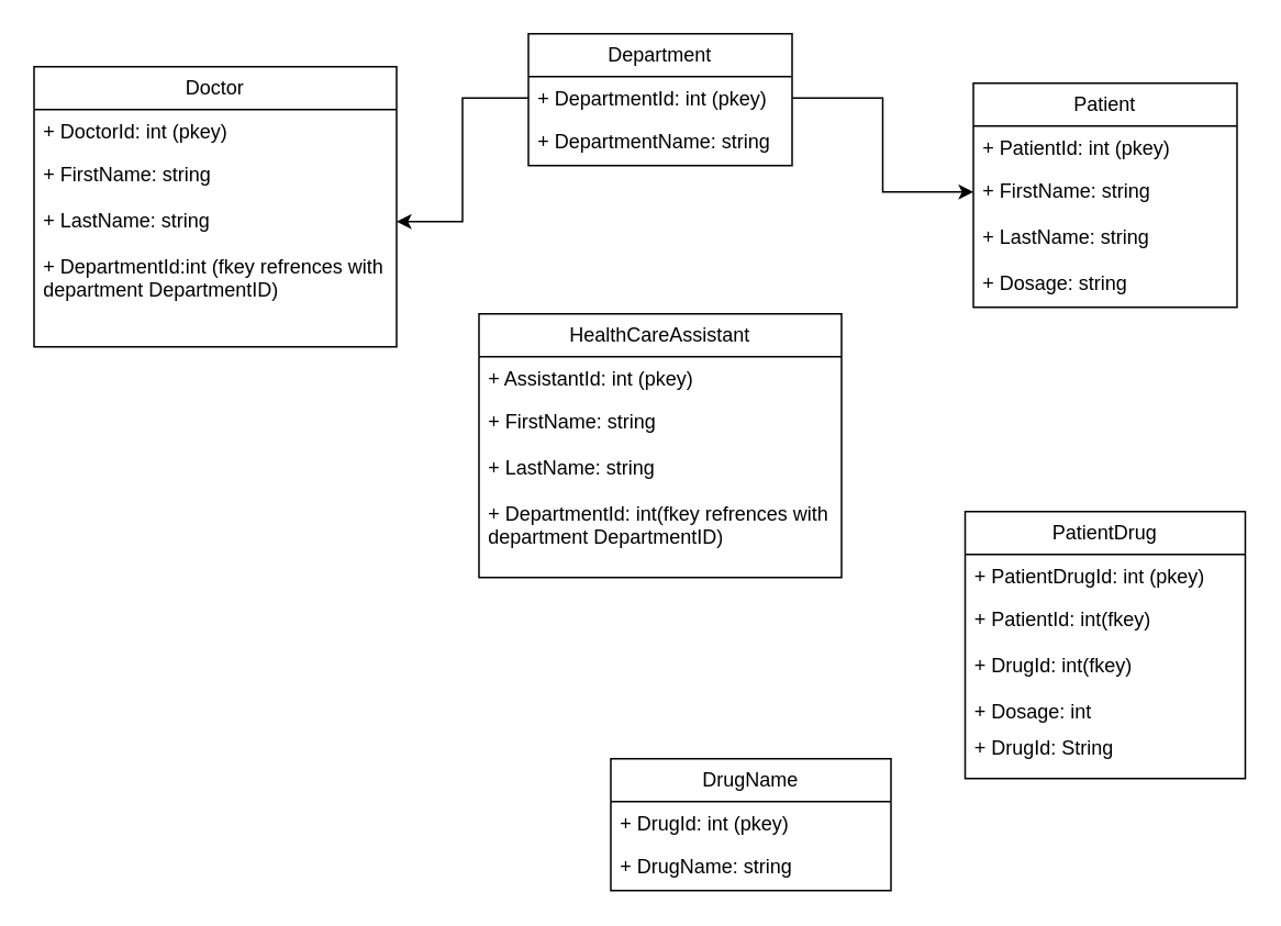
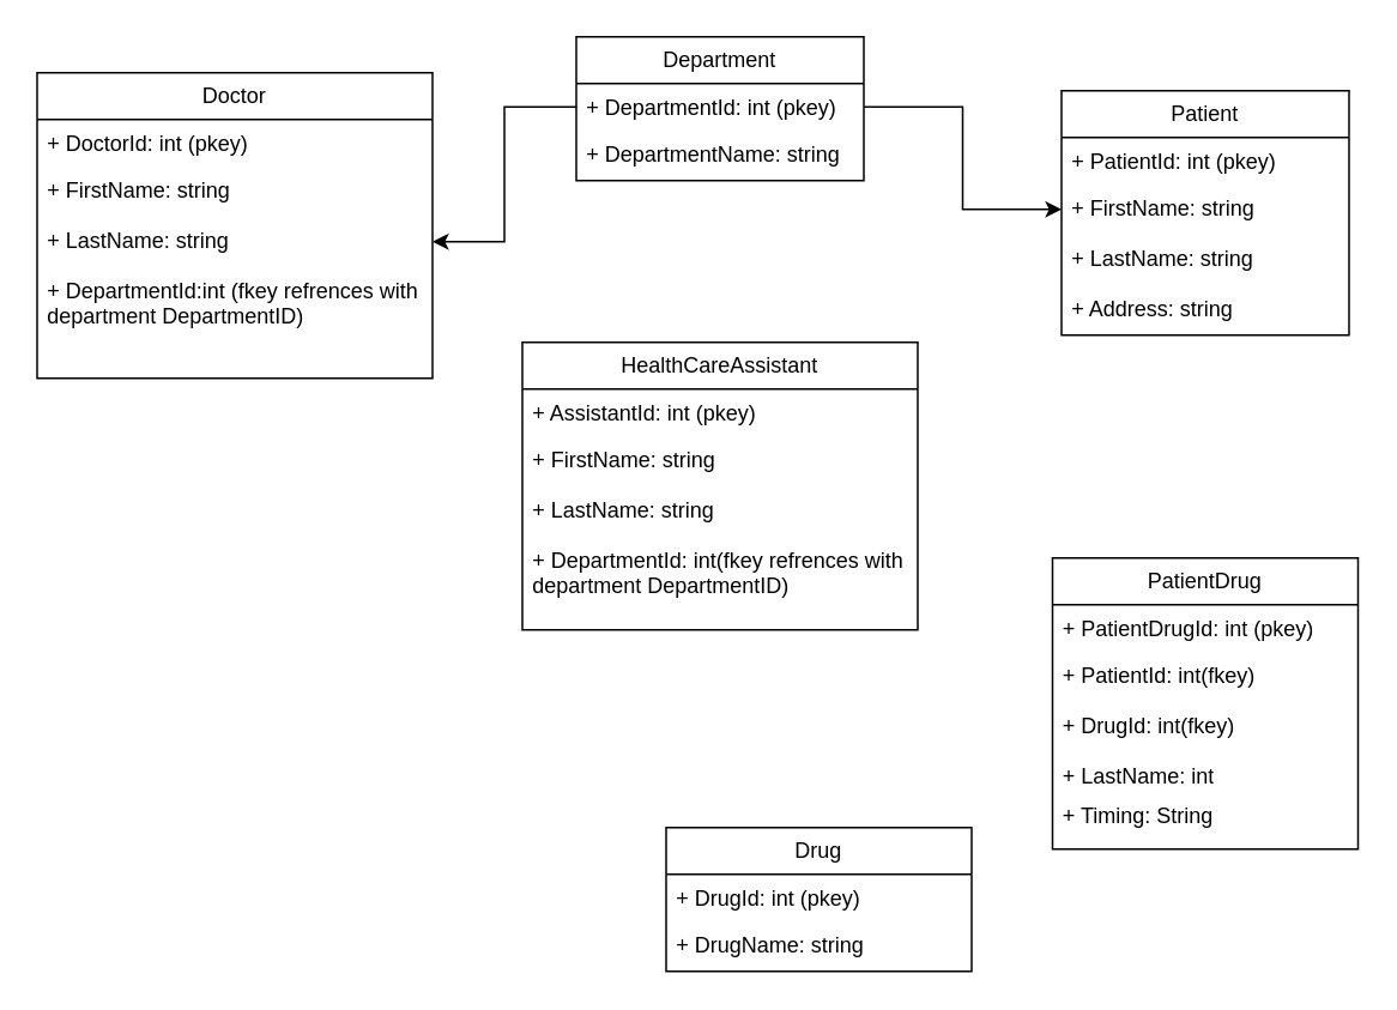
  <mxCell id="0" />
  <mxCell id="1" parent="0" />
  <mxCell id="2" value="Department" style="swimlane;fontStyle=0;childLayout=stackLayout;horizontal=1;startSize=26;fillColor=none;horizontalStack=0;resizeParent=1;resizeParentMax=0;resizeLast=0;collapsible=1;marginBottom=0;whiteSpace=wrap;html=1;" vertex="1" parent="1"><mxGeometry x="320" y="20" width="160" height="80" as="geometry"><mxRectangle x="70" y="150" width="110" height="30" as="alternateBounds" /></mxGeometry></mxCell>
  <mxCell id="3" value="+ DepartmentId: int (pkey)" style="text;strokeColor=none;fillColor=none;align=left;verticalAlign=top;spacingLeft=4;spacingRight=4;overflow=hidden;rotatable=0;points=[[0,0.5],[1,0.5]];portConstraint=eastwest;whiteSpace=wrap;html=1;" vertex="1" parent="2"><mxGeometry y="26" width="160" height="26" as="geometry" /></mxCell>
  <mxCell id="4" value="+ DepartmentName: string" style="text;strokeColor=none;fillColor=none;align=left;verticalAlign=top;spacingLeft=4;spacingRight=4;overflow=hidden;rotatable=0;points=[[0,0.5],[1,0.5]];portConstraint=eastwest;whiteSpace=wrap;html=1;" vertex="1" parent="2"><mxGeometry y="52" width="160" height="28" as="geometry" /></mxCell>
  <mxCell id="5" value="Patient" style="swimlane;fontStyle=0;childLayout=stackLayout;horizontal=1;startSize=26;fillColor=none;horizontalStack=0;resizeParent=1;resizeParentMax=0;resizeLast=0;collapsible=1;marginBottom=0;whiteSpace=wrap;html=1;" vertex="1" parent="1"><mxGeometry x="590" y="50" width="160" height="136" as="geometry"><mxRectangle x="70" y="280" width="110" height="30" as="alternateBounds" /></mxGeometry></mxCell>
  <mxCell id="6" value="+ PatientId: int (pkey)" style="text;strokeColor=none;fillColor=none;align=left;verticalAlign=top;spacingLeft=4;spacingRight=4;overflow=hidden;rotatable=0;points=[[0,0.5],[1,0.5]];portConstraint=eastwest;whiteSpace=wrap;html=1;" vertex="1" parent="5"><mxGeometry y="26" width="160" height="26" as="geometry" /></mxCell>
  <mxCell id="7" value="&lt;div&gt;+ FirstName: string&lt;/div&gt;&lt;div&gt;&lt;br&gt;&lt;/div&gt;" style="text;strokeColor=none;fillColor=none;align=left;verticalAlign=top;spacingLeft=4;spacingRight=4;overflow=hidden;rotatable=0;points=[[0,0.5],[1,0.5]];portConstraint=eastwest;whiteSpace=wrap;html=1;" vertex="1" parent="5"><mxGeometry y="52" width="160" height="28" as="geometry" /></mxCell>
  <mxCell id="8" value="&lt;div&gt;+ LastName: string&lt;/div&gt;&lt;div&gt;&lt;br&gt;&lt;/div&gt;" style="text;strokeColor=none;fillColor=none;align=left;verticalAlign=top;spacingLeft=4;spacingRight=4;overflow=hidden;rotatable=0;points=[[0,0.5],[1,0.5]];portConstraint=eastwest;whiteSpace=wrap;html=1;" vertex="1" parent="5"><mxGeometry y="80" width="160" height="28" as="geometry" /></mxCell>
- <mxCell id="9" value="&lt;div&gt;+ Dosage: string&lt;/div&gt;&lt;div&gt;&lt;br&gt;&lt;/div&gt;" style="text;strokeColor=none;fillColor=none;align=left;verticalAlign=top;spacingLeft=4;spacingRight=4;overflow=hidden;rotatable=0;points=[[0,0.5],[1,0.5]];portConstraint=eastwest;whiteSpace=wrap;html=1;" vertex="1" parent="5"><mxGeometry y="108" width="160" height="28" as="geometry" /></mxCell>
+ <mxCell id="9" value="&lt;div&gt;+ Address: string&lt;/div&gt;&lt;div&gt;&lt;br&gt;&lt;/div&gt;" style="text;strokeColor=none;fillColor=none;align=left;verticalAlign=top;spacingLeft=4;spacingRight=4;overflow=hidden;rotatable=0;points=[[0,0.5],[1,0.5]];portConstraint=eastwest;whiteSpace=wrap;html=1;" vertex="1" parent="5"><mxGeometry y="108" width="160" height="28" as="geometry" /></mxCell>
  <mxCell id="10" value="Doctor" style="swimlane;fontStyle=0;childLayout=stackLayout;horizontal=1;startSize=26;fillColor=none;horizontalStack=0;resizeParent=1;resizeParentMax=0;resizeLast=0;collapsible=1;marginBottom=0;whiteSpace=wrap;html=1;" vertex="1" parent="1"><mxGeometry x="20" y="40" width="220" height="170" as="geometry"><mxRectangle x="70" y="150" width="110" height="30" as="alternateBounds" /></mxGeometry></mxCell>
  <mxCell id="11" value="+ DoctorId: int (pkey)" style="text;strokeColor=none;fillColor=none;align=left;verticalAlign=top;spacingLeft=4;spacingRight=4;overflow=hidden;rotatable=0;points=[[0,0.5],[1,0.5]];portConstraint=eastwest;whiteSpace=wrap;html=1;" vertex="1" parent="10"><mxGeometry y="26" width="220" height="26" as="geometry" /></mxCell>
  <mxCell id="12" value="+ FirstName: string" style="text;strokeColor=none;fillColor=none;align=left;verticalAlign=top;spacingLeft=4;spacingRight=4;overflow=hidden;rotatable=0;points=[[0,0.5],[1,0.5]];portConstraint=eastwest;whiteSpace=wrap;html=1;" vertex="1" parent="10"><mxGeometry y="52" width="220" height="28" as="geometry" /></mxCell>
  <mxCell id="13" value="+ LastName: string" style="text;strokeColor=none;fillColor=none;align=left;verticalAlign=top;spacingLeft=4;spacingRight=4;overflow=hidden;rotatable=0;points=[[0,0.5],[1,0.5]];portConstraint=eastwest;whiteSpace=wrap;html=1;" vertex="1" parent="10"><mxGeometry y="80" width="220" height="28" as="geometry" /></mxCell>
  <mxCell id="14" value="+ DepartmentId:int (fkey refrences with department DepartmentID)" style="text;strokeColor=none;fillColor=none;align=left;verticalAlign=top;spacingLeft=4;spacingRight=4;overflow=hidden;rotatable=0;points=[[0,0.5],[1,0.5]];portConstraint=eastwest;whiteSpace=wrap;html=1;" vertex="1" parent="10"><mxGeometry y="108" width="220" height="62" as="geometry" /></mxCell>
  <mxCell id="15" value="HealthCareAssistant" style="swimlane;fontStyle=0;childLayout=stackLayout;horizontal=1;startSize=26;fillColor=none;horizontalStack=0;resizeParent=1;resizeParentMax=0;resizeLast=0;collapsible=1;marginBottom=0;whiteSpace=wrap;html=1;" vertex="1" parent="1"><mxGeometry x="290" y="190" width="220" height="160" as="geometry"><mxRectangle x="270" y="270" width="110" height="30" as="alternateBounds" /></mxGeometry></mxCell>
  <mxCell id="16" value="+ AssistantId: int (pkey)" style="text;strokeColor=none;fillColor=none;align=left;verticalAlign=top;spacingLeft=4;spacingRight=4;overflow=hidden;rotatable=0;points=[[0,0.5],[1,0.5]];portConstraint=eastwest;whiteSpace=wrap;html=1;" vertex="1" parent="15"><mxGeometry y="26" width="220" height="26" as="geometry" /></mxCell>
  <mxCell id="17" value="&lt;div&gt;+ FirstName: string&lt;/div&gt;&lt;div&gt;&lt;br&gt;&lt;/div&gt;" style="text;strokeColor=none;fillColor=none;align=left;verticalAlign=top;spacingLeft=4;spacingRight=4;overflow=hidden;rotatable=0;points=[[0,0.5],[1,0.5]];portConstraint=eastwest;whiteSpace=wrap;html=1;" vertex="1" parent="15"><mxGeometry y="52" width="220" height="28" as="geometry" /></mxCell>
  <mxCell id="18" value="&lt;div&gt;+ LastName: string&lt;/div&gt;&lt;div&gt;&lt;br&gt;&lt;/div&gt;" style="text;strokeColor=none;fillColor=none;align=left;verticalAlign=top;spacingLeft=4;spacingRight=4;overflow=hidden;rotatable=0;points=[[0,0.5],[1,0.5]];portConstraint=eastwest;whiteSpace=wrap;html=1;" vertex="1" parent="15"><mxGeometry y="80" width="220" height="28" as="geometry" /></mxCell>
  <mxCell id="19" value="&lt;div&gt;+ DepartmentId: int(fkey refrences with department DepartmentID)&lt;/div&gt;&lt;div&gt;&lt;br&gt;&lt;/div&gt;" style="text;strokeColor=none;fillColor=none;align=left;verticalAlign=top;spacingLeft=4;spacingRight=4;overflow=hidden;rotatable=0;points=[[0,0.5],[1,0.5]];portConstraint=eastwest;whiteSpace=wrap;html=1;" vertex="1" parent="15"><mxGeometry y="108" width="220" height="52" as="geometry" /></mxCell>
  <mxCell id="20" value="PatientDrug" style="swimlane;fontStyle=0;childLayout=stackLayout;horizontal=1;startSize=26;fillColor=none;horizontalStack=0;resizeParent=1;resizeParentMax=0;resizeLast=0;collapsible=1;marginBottom=0;whiteSpace=wrap;html=1;" vertex="1" parent="1"><mxGeometry x="585" y="310" width="170" height="162" as="geometry"><mxRectangle x="70" y="280" width="110" height="30" as="alternateBounds" /></mxGeometry></mxCell>
  <mxCell id="21" value="+ PatientDrugId: int (pkey)" style="text;strokeColor=none;fillColor=none;align=left;verticalAlign=top;spacingLeft=4;spacingRight=4;overflow=hidden;rotatable=0;points=[[0,0.5],[1,0.5]];portConstraint=eastwest;whiteSpace=wrap;html=1;" vertex="1" parent="20"><mxGeometry y="26" width="170" height="26" as="geometry" /></mxCell>
  <mxCell id="22" value="&lt;div&gt;+ PatientId: int(fkey)&lt;br&gt;&lt;/div&gt;&lt;div&gt;&lt;br&gt;&lt;/div&gt;" style="text;strokeColor=none;fillColor=none;align=left;verticalAlign=top;spacingLeft=4;spacingRight=4;overflow=hidden;rotatable=0;points=[[0,0.5],[1,0.5]];portConstraint=eastwest;whiteSpace=wrap;html=1;" vertex="1" parent="20"><mxGeometry y="52" width="170" height="28" as="geometry" /></mxCell>
  <mxCell id="23" value="&lt;div&gt;+ DrugId: int(fkey)&lt;br&gt;&lt;/div&gt;&lt;div&gt;&lt;br&gt;&lt;/div&gt;" style="text;strokeColor=none;fillColor=none;align=left;verticalAlign=top;spacingLeft=4;spacingRight=4;overflow=hidden;rotatable=0;points=[[0,0.5],[1,0.5]];portConstraint=eastwest;whiteSpace=wrap;html=1;" vertex="1" parent="20"><mxGeometry y="80" width="170" height="28" as="geometry" /></mxCell>
- <mxCell id="24" value="&lt;div&gt;+ Dosage: int&lt;/div&gt;&lt;div&gt;&lt;br&gt;&lt;/div&gt;" style="text;strokeColor=none;fillColor=none;align=left;verticalAlign=top;spacingLeft=4;spacingRight=4;overflow=hidden;rotatable=0;points=[[0,0.5],[1,0.5]];portConstraint=eastwest;whiteSpace=wrap;html=1;" vertex="1" parent="20"><mxGeometry y="108" width="170" height="22" as="geometry" /></mxCell>
- <mxCell id="25" value="&lt;div&gt;+ DrugId: String&lt;/div&gt;&lt;div&gt;&lt;br&gt;&lt;/div&gt;" style="text;strokeColor=none;fillColor=none;align=left;verticalAlign=top;spacingLeft=4;spacingRight=4;overflow=hidden;rotatable=0;points=[[0,0.5],[1,0.5]];portConstraint=eastwest;whiteSpace=wrap;html=1;" vertex="1" parent="20"><mxGeometry y="130" width="170" height="32" as="geometry" /></mxCell>
- <mxCell id="26" value="DrugName" style="swimlane;fontStyle=0;childLayout=stackLayout;horizontal=1;startSize=26;fillColor=none;horizontalStack=0;resizeParent=1;resizeParentMax=0;resizeLast=0;collapsible=1;marginBottom=0;whiteSpace=wrap;html=1;" vertex="1" parent="1"><mxGeometry x="370" y="460" width="170" height="80" as="geometry"><mxRectangle x="70" y="150" width="110" height="30" as="alternateBounds" /></mxGeometry></mxCell>
+ <mxCell id="24" value="&lt;div&gt;+ LastName: int&lt;/div&gt;&lt;div&gt;&lt;br&gt;&lt;/div&gt;" style="text;strokeColor=none;fillColor=none;align=left;verticalAlign=top;spacingLeft=4;spacingRight=4;overflow=hidden;rotatable=0;points=[[0,0.5],[1,0.5]];portConstraint=eastwest;whiteSpace=wrap;html=1;" vertex="1" parent="20"><mxGeometry y="108" width="170" height="22" as="geometry" /></mxCell>
+ <mxCell id="25" value="&lt;div&gt;+ Timing: String&lt;/div&gt;&lt;div&gt;&lt;br&gt;&lt;/div&gt;" style="text;strokeColor=none;fillColor=none;align=left;verticalAlign=top;spacingLeft=4;spacingRight=4;overflow=hidden;rotatable=0;points=[[0,0.5],[1,0.5]];portConstraint=eastwest;whiteSpace=wrap;html=1;" vertex="1" parent="20"><mxGeometry y="130" width="170" height="32" as="geometry" /></mxCell>
+ <mxCell id="26" value="Drug" style="swimlane;fontStyle=0;childLayout=stackLayout;horizontal=1;startSize=26;fillColor=none;horizontalStack=0;resizeParent=1;resizeParentMax=0;resizeLast=0;collapsible=1;marginBottom=0;whiteSpace=wrap;html=1;" vertex="1" parent="1"><mxGeometry x="370" y="460" width="170" height="80" as="geometry"><mxRectangle x="70" y="150" width="110" height="30" as="alternateBounds" /></mxGeometry></mxCell>
  <mxCell id="27" value="+ DrugId: int (pkey)" style="text;strokeColor=none;fillColor=none;align=left;verticalAlign=top;spacingLeft=4;spacingRight=4;overflow=hidden;rotatable=0;points=[[0,0.5],[1,0.5]];portConstraint=eastwest;whiteSpace=wrap;html=1;" vertex="1" parent="26"><mxGeometry y="26" width="170" height="26" as="geometry" /></mxCell>
  <mxCell id="28" value="+ DrugName: string" style="text;strokeColor=none;fillColor=none;align=left;verticalAlign=top;spacingLeft=4;spacingRight=4;overflow=hidden;rotatable=0;points=[[0,0.5],[1,0.5]];portConstraint=eastwest;whiteSpace=wrap;html=1;" vertex="1" parent="26"><mxGeometry y="52" width="170" height="28" as="geometry" /></mxCell>
  <mxCell id="29" style="edgeStyle=orthogonalEdgeStyle;rounded=0;orthogonalLoop=1;jettySize=auto;html=1;entryX=1;entryY=0.5;entryDx=0;entryDy=0;" edge="1" parent="1" source="3" target="13"><mxGeometry relative="1" as="geometry" /></mxCell>
  <mxCell id="30" style="edgeStyle=orthogonalEdgeStyle;rounded=0;orthogonalLoop=1;jettySize=auto;html=1;exitX=1;exitY=0.5;exitDx=0;exitDy=0;entryX=0;entryY=0.5;entryDx=0;entryDy=0;" edge="1" parent="1" source="3" target="7"><mxGeometry relative="1" as="geometry" /></mxCell>
